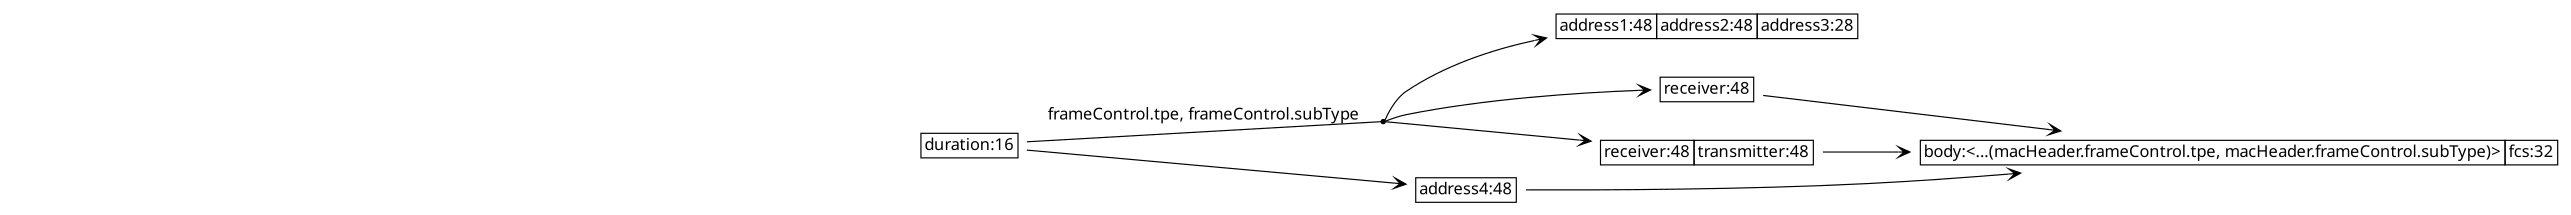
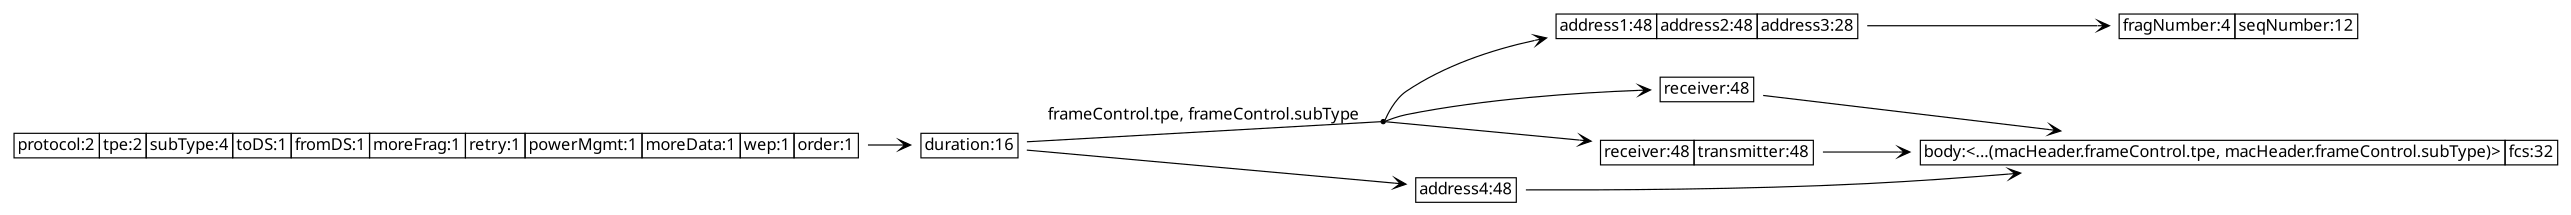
  digraph {
    fontname="Noto Sans"
    rankdir=LR
    node [fontname="Noto Sans" shape=plaintext]
    edge [arrowhead=vee fontname="Noto Sans"]
+   n0 [label=<     <TABLE BORDER="0" CELLBORDER="1" CELLSPACING="0">       <TR><TD>protocol:2</TD><TD>tpe:2</TD><TD>subType:4</TD><TD>toDS:1</TD><TD>fromDS:1</TD><TD>moreFrag:1</TD><TD>retry:1</TD><TD>powerMgmt:1</TD><TD>moreData:1</TD><TD>wep:1</TD><TD>order:1</TD></TR>     </TABLE>   >]
    n1 [label=<     <TABLE BORDER="0" CELLBORDER="1" CELLSPACING="0">       <TR><TD>duration:16</TD></TR>     </TABLE>   >]
    n2 [shape=point]
    n5 [label=<     <TABLE BORDER="0" CELLBORDER="1" CELLSPACING="0">       <TR><TD>address4:48</TD></TR>     </TABLE>   >]
    n3 [label=<     <TABLE BORDER="0" CELLBORDER="1" CELLSPACING="0">       <TR><TD>address1:48</TD><TD>address2:48</TD><TD>address3:28</TD></TR>     </TABLE>   >]
    n6 [label=<     <TABLE BORDER="0" CELLBORDER="1" CELLSPACING="0">       <TR><TD>receiver:48</TD></TR>     </TABLE>   >]
    n7 [label=<     <TABLE BORDER="0" CELLBORDER="1" CELLSPACING="0">       <TR><TD>receiver:48</TD><TD>transmitter:48</TD></TR>     </TABLE>   >]
+   n4 [label=<     <TABLE BORDER="0" CELLBORDER="1" CELLSPACING="0">       <TR><TD>fragNumber:4</TD><TD>seqNumber:12</TD></TR>     </TABLE>   >]
    n8 [label=<     <TABLE BORDER="0" CELLBORDER="1" CELLSPACING="0">       <TR><TD>body:&lt;...(macHeader.frameControl.tpe, macHeader.frameControl.subType)&gt;</TD><TD>fcs:32</TD></TR>     </TABLE>   >]
+   n0 -> n1
    n1 -> n2 [arrowhead=none label="frameControl.tpe, frameControl.subType"]
    n1 -> n5
    n2 -> n3
    n2 -> n6
    n2 -> n7
    n5 -> n8
+   n3 -> n4
    n6 -> n8
    n7 -> n8
  }
